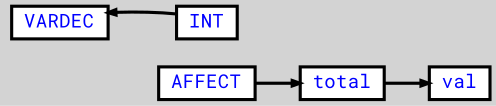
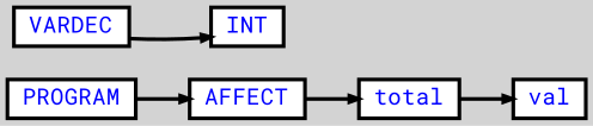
  digraph {
    bgcolor=lightgrey
    fontname="Roboto Mono"
    ordering=out
    rankdir=LR
    ranksep=.4
    node [color=black fillcolor=white fixedsize=false fontcolor=blue fontname="Roboto Mono" fontsize=12 shape=box style="filled, solid, bold"]
    edge [arrowsize=.5 color=black fontname="Roboto Mono" style=bold]
+   n1 [height=.25 label=PROGRAM width=.25]
    n2 [height=.25 label=AFFECT width=.25]
    n3 [height=.25 label=VARDEC width=.25]
    n4 [height=.25 label=INT width=.25]
    n5 [height=.25 label=total width=.25]
    n6 [height=.25 label=val width=.25]
+   n1 -> n2
    n2 -> n5
-   n4 -> n3
+   n3 -> n4
    n5 -> n6
  }
